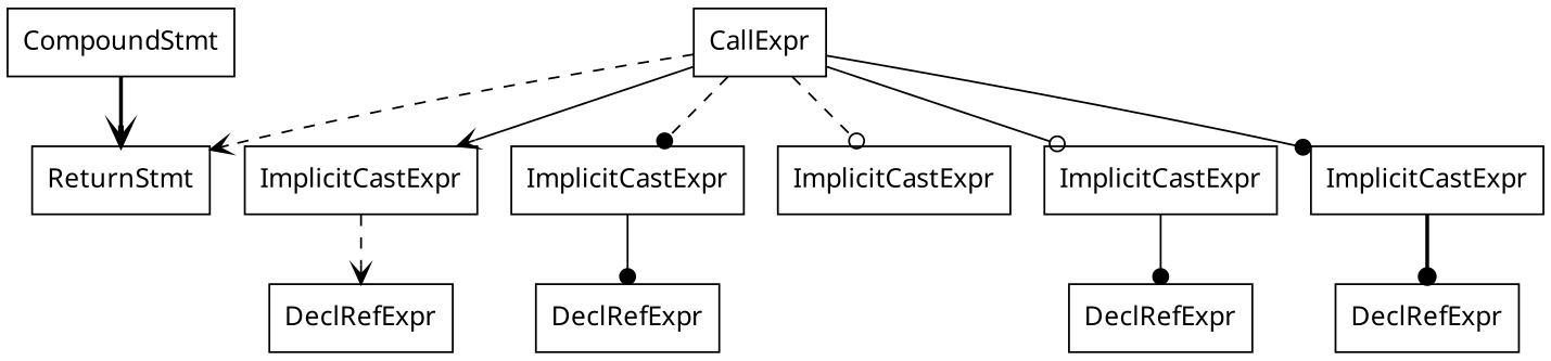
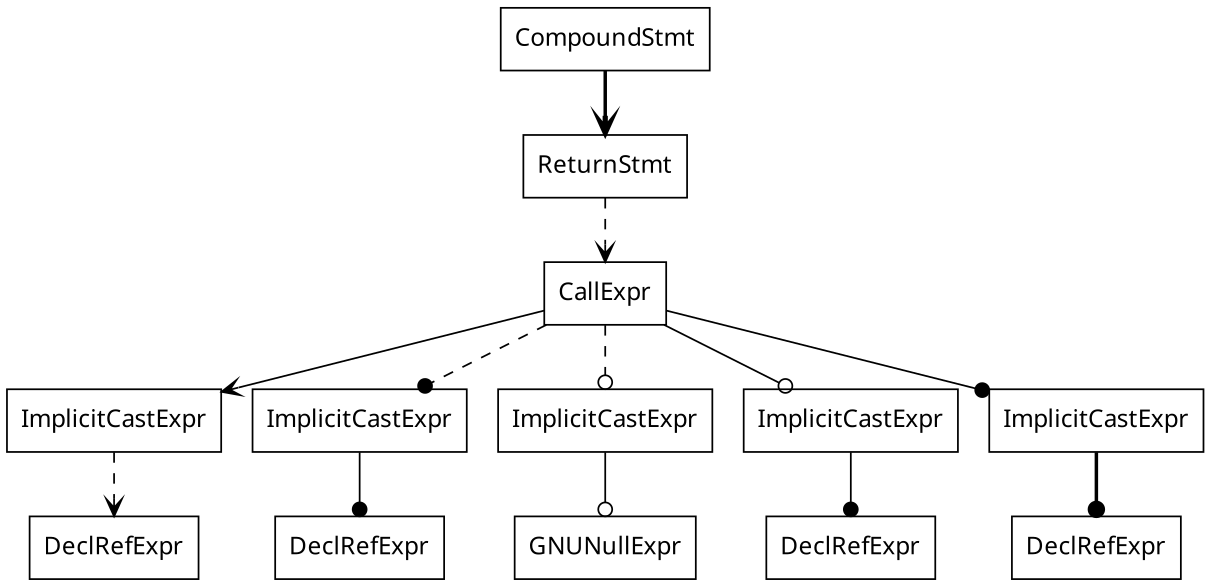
  digraph {
    fontname="Noto Sans"
    node [fontname="Noto Sans" shape=record]
    edge [arrowhead=dot fontname="Noto Sans" style=solid]
    n1 [label="{CompoundStmt}"]
    n2 [label="{ReturnStmt}"]
    n3 [label="{CallExpr}"]
    n4 [label="{ImplicitCastExpr}"]
    n5 [label="{ImplicitCastExpr}"]
    n6 [label="{ImplicitCastExpr}"]
    n7 [label="{ImplicitCastExpr}"]
    n8 [label="{ImplicitCastExpr}"]
    n9 [label="{DeclRefExpr}"]
    n10 [label="{DeclRefExpr}"]
+   n11 [label="{GNUNullExpr}"]
    n12 [label="{DeclRefExpr}"]
    n13 [label="{DeclRefExpr}"]
    n1 -> n2 [arrowhead=vee style=bold]
-   n3 -> n2 [arrowhead=vee style=dashed]
+   n2 -> n3 [arrowhead=vee style=dashed]
    n3 -> n4 [arrowhead=vee]
    n3 -> n5 [style=dashed]
    n3 -> n6 [arrowhead=odot style=dashed]
    n3 -> n7 [arrowhead=odot]
    n3 -> n8
    n4 -> n9 [arrowhead=vee style=dashed]
    n5 -> n10
+   n6 -> n11 [arrowhead=odot]
    n7 -> n12
    n8 -> n13 [style=bold]
  }
